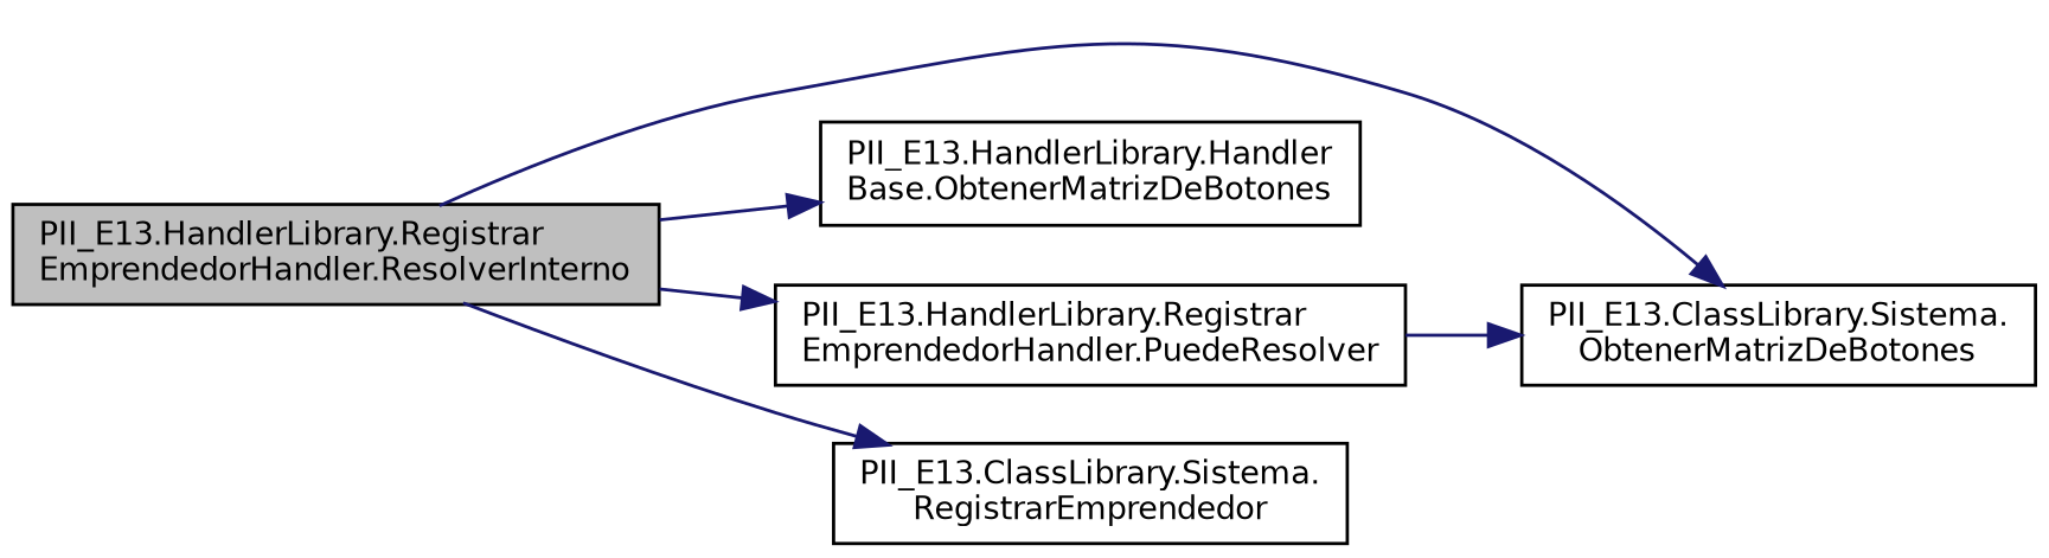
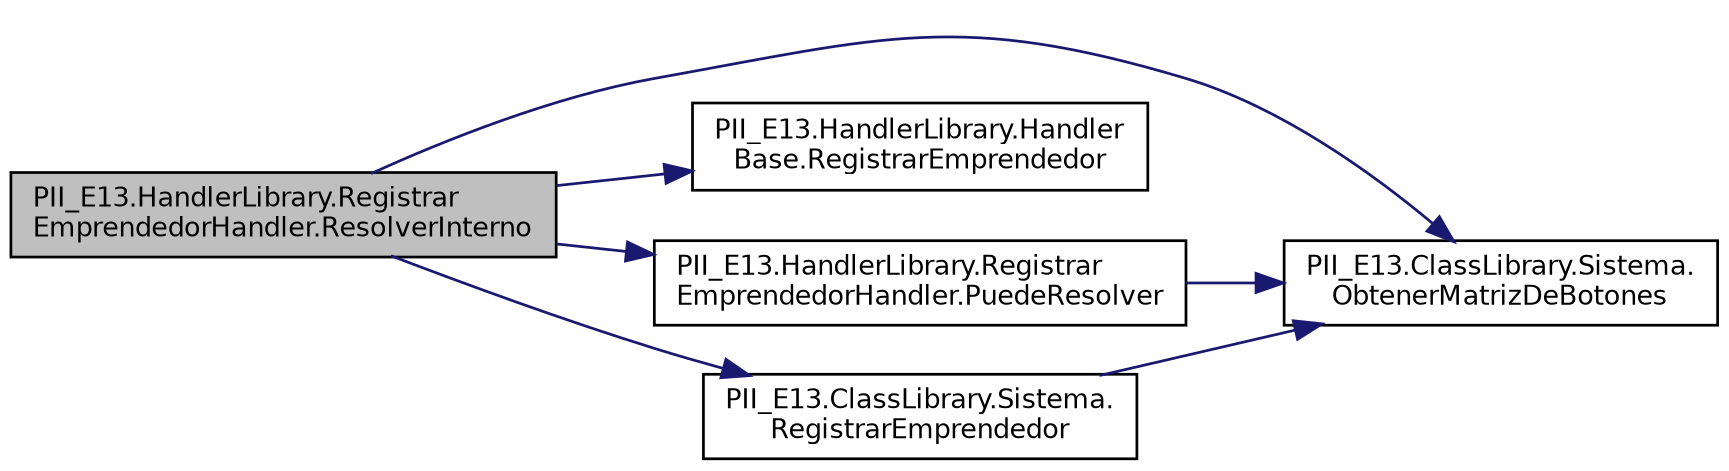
  digraph {
    rankdir=LR
    node [color=black fillcolor=white fontname=Helvetica fontsize=10 shape=record style=filled]
    edge [color=midnightblue fontname=Helvetica fontsize=10 labelfontname=Helvetica labelfontsize=10 style=solid]
    n1 [fillcolor=grey75 fontcolor=black height=0.2 label="PII_E13.HandlerLibrary.Registrar\lEmprendedorHandler.ResolverInterno" width=0.4]
    n2 [height=0.2 label="PII_E13.ClassLibrary.Sistema.\lObtenerMatrizDeBotones" width=0.4]
-   n3 [height=0.2 label="PII_E13.HandlerLibrary.Handler\lBase.ObtenerMatrizDeBotones" width=0.4]
+   n3 [height=0.2 label="PII_E13.HandlerLibrary.Handler\lBase.RegistrarEmprendedor" width=0.4]
    n4 [height=0.2 label="PII_E13.HandlerLibrary.Registrar\lEmprendedorHandler.PuedeResolver" width=0.4]
    n5 [height=0.2 label="PII_E13.ClassLibrary.Sistema.\lRegistrarEmprendedor" width=0.4]
    n1 -> n2
    n1 -> n3
    n1 -> n4
    n1 -> n5
    n4 -> n2
+   n5 -> n2
  }
